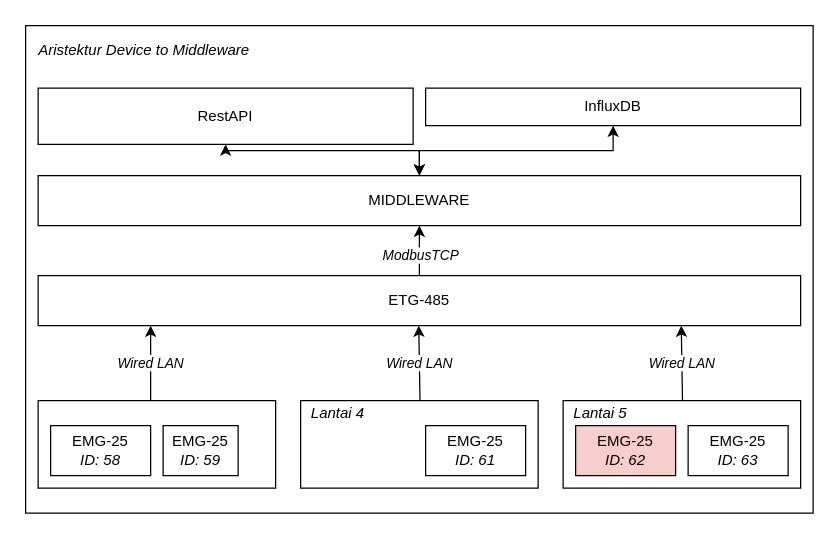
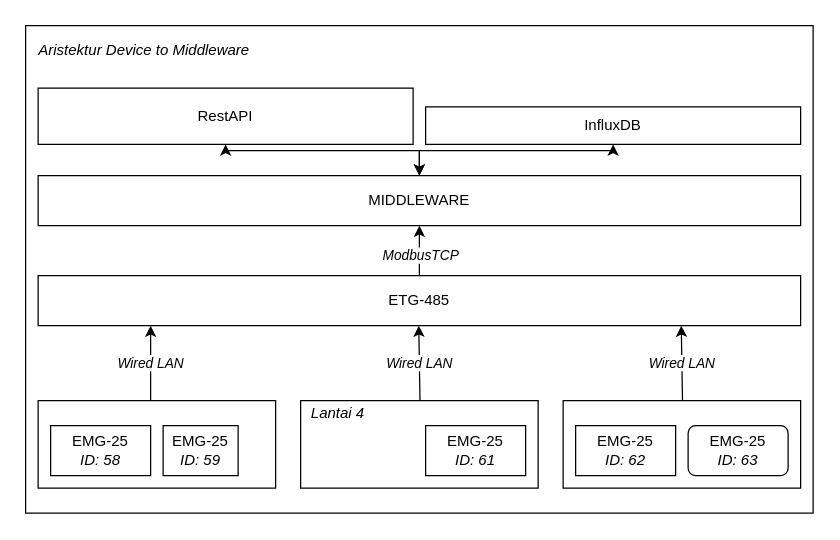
  <mxCell id="0" />
  <mxCell id="1" parent="0" />
  <mxCell id="2" value="" style="rounded=0;whiteSpace=wrap;html=1;fillColor=none;" vertex="1" parent="1"><mxGeometry x="20" y="20" width="630" height="390" as="geometry" /></mxCell>
  <mxCell id="3" value="" style="rounded=0;whiteSpace=wrap;html=1;fillColor=none;" vertex="1" parent="1"><mxGeometry x="450" y="320" width="190" height="70" as="geometry" /></mxCell>
  <mxCell id="4" value="" style="rounded=0;whiteSpace=wrap;html=1;fillColor=none;" vertex="1" parent="1"><mxGeometry x="240" y="320" width="190" height="70" as="geometry" /></mxCell>
  <mxCell id="5" value="" style="rounded=0;whiteSpace=wrap;html=1;fillColor=none;" vertex="1" parent="1"><mxGeometry x="30" y="320" width="190" height="70" as="geometry" /></mxCell>
  <mxCell id="6" value="EMG-25&lt;div&gt;&lt;i&gt;ID: 58&lt;/i&gt;&lt;/div&gt;" style="rounded=0;whiteSpace=wrap;html=1;" vertex="1" parent="1"><mxGeometry x="40" y="340" width="80" height="40" as="geometry" /></mxCell>
  <mxCell id="7" value="EMG-25&lt;br&gt;&lt;i&gt;ID: 59&lt;/i&gt;" style="rounded=0;whiteSpace=wrap;html=1;" vertex="1" parent="1"><mxGeometry x="130" y="340" width="60" height="40" as="geometry" /></mxCell>
  <mxCell id="8" value="EMG-25&lt;div&gt;&lt;i&gt;ID: 61&lt;/i&gt;&lt;/div&gt;" style="rounded=0;whiteSpace=wrap;html=1;" vertex="1" parent="1"><mxGeometry x="340" y="340" width="80" height="40" as="geometry" /></mxCell>
  <mxCell id="9" value="&lt;i&gt;Lantai 4&lt;/i&gt;" style="text;html=1;align=center;verticalAlign=middle;whiteSpace=wrap;rounded=0;" vertex="1" parent="1"><mxGeometry x="240" y="320" width="60" height="20" as="geometry" /></mxCell>
- <mxCell id="10" value="EMG-25&lt;br&gt;&lt;div&gt;&lt;i&gt;ID: 62&lt;/i&gt;&lt;/div&gt;" style="rounded=0;whiteSpace=wrap;html=1;fillColor=#f8cecc;" vertex="1" parent="1"><mxGeometry x="460" y="340" width="80" height="40" as="geometry" /></mxCell>
- <mxCell id="11" value="EMG-25&lt;div&gt;&lt;i&gt;ID: 63&lt;/i&gt;&lt;/div&gt;" style="rounded=0;whiteSpace=wrap;html=1;" vertex="1" parent="1"><mxGeometry x="550" y="340" width="80" height="40" as="geometry" /></mxCell>
- <mxCell id="12" value="&lt;i&gt;Lantai 5&lt;/i&gt;" style="text;html=1;align=center;verticalAlign=middle;whiteSpace=wrap;rounded=0;" vertex="1" parent="1"><mxGeometry x="450" y="320" width="60" height="20" as="geometry" /></mxCell>
+ <mxCell id="10" value="EMG-25&lt;br&gt;&lt;div&gt;&lt;i&gt;ID: 62&lt;/i&gt;&lt;/div&gt;" style="rounded=0;whiteSpace=wrap;html=1;" vertex="1" parent="1"><mxGeometry x="460" y="340" width="80" height="40" as="geometry" /></mxCell>
+ <mxCell id="11" value="EMG-25&lt;div&gt;&lt;i&gt;ID: 63&lt;/i&gt;&lt;/div&gt;" style="whiteSpace=wrap;html=1;rounded=1;" vertex="1" parent="1"><mxGeometry x="550" y="340" width="80" height="40" as="geometry" /></mxCell>
  <mxCell id="13" style="edgeStyle=orthogonalEdgeStyle;rounded=0;orthogonalLoop=1;jettySize=auto;html=1;entryX=0.5;entryY=1;entryDx=0;entryDy=0;dashed=0;" edge="1" parent="1" source="15" target="21"><mxGeometry relative="1" as="geometry" /></mxCell>
  <mxCell id="14" value="ModbusTCP" style="edgeLabel;html=1;align=center;verticalAlign=middle;resizable=0;points=[];fontStyle=2" vertex="1" connectable="0" parent="13"><mxGeometry x="-0.129" relative="1" as="geometry"><mxPoint as="offset" /></mxGeometry></mxCell>
  <mxCell id="15" value="ETG-485" style="rounded=0;whiteSpace=wrap;html=1;" vertex="1" parent="1"><mxGeometry x="30" y="220" width="610" height="40" as="geometry" /></mxCell>
  <mxCell id="16" value="Wired LAN" style="endArrow=classic;html=1;rounded=0;fontStyle=2" edge="1" parent="1"><mxGeometry width="50" height="50" relative="1" as="geometry"><mxPoint x="120" y="320" as="sourcePoint" /><mxPoint x="120" y="260" as="targetPoint" /></mxGeometry></mxCell>
  <mxCell id="17" value="Wired LAN" style="endArrow=classic;html=1;rounded=0;entryX=0.132;entryY=1.002;entryDx=0;entryDy=0;entryPerimeter=0;fontStyle=2" edge="1" parent="1"><mxGeometry width="50" height="50" relative="1" as="geometry"><mxPoint x="335.5" y="320" as="sourcePoint" /><mxPoint x="334.5" y="260" as="targetPoint" /></mxGeometry></mxCell>
  <mxCell id="18" value="Wired LAN" style="endArrow=classic;html=1;rounded=0;entryX=0.132;entryY=1.002;entryDx=0;entryDy=0;entryPerimeter=0;fontStyle=2" edge="1" parent="1"><mxGeometry width="50" height="50" relative="1" as="geometry"><mxPoint x="545.5" y="320" as="sourcePoint" /><mxPoint x="544.5" y="260" as="targetPoint" /></mxGeometry></mxCell>
  <mxCell id="19" style="edgeStyle=orthogonalEdgeStyle;rounded=0;orthogonalLoop=1;jettySize=auto;html=1;entryX=0.5;entryY=1;entryDx=0;entryDy=0;startArrow=classic;startFill=1;" edge="1" parent="1" source="21" target="23"><mxGeometry relative="1" as="geometry" /></mxCell>
  <mxCell id="20" style="edgeStyle=orthogonalEdgeStyle;rounded=0;orthogonalLoop=1;jettySize=auto;html=1;entryX=0.5;entryY=1;entryDx=0;entryDy=0;startArrow=classic;startFill=1;" edge="1" parent="1" source="21" target="22"><mxGeometry relative="1" as="geometry" /></mxCell>
  <mxCell id="21" value="MIDDLEWARE" style="rounded=0;whiteSpace=wrap;html=1;" vertex="1" parent="1"><mxGeometry x="30" y="140" width="610" height="40" as="geometry" /></mxCell>
  <mxCell id="22" value="RestAPI" style="rounded=0;whiteSpace=wrap;html=1;" vertex="1" parent="1"><mxGeometry x="30" y="70" width="300" height="45" as="geometry" /></mxCell>
- <mxCell id="23" value="InfluxDB" style="rounded=0;whiteSpace=wrap;html=1;" vertex="1" parent="1"><mxGeometry x="340" y="70" width="300" height="30" as="geometry" /></mxCell>
+ <mxCell id="23" value="InfluxDB" style="rounded=0;whiteSpace=wrap;html=1;" vertex="1" parent="1"><mxGeometry x="340" y="85" width="300" height="30" as="geometry" /></mxCell>
  <mxCell id="24" value="&lt;i&gt;Aristektur Device to Middleware&lt;/i&gt;" style="text;html=1;align=center;verticalAlign=middle;whiteSpace=wrap;rounded=0;" vertex="1" parent="1"><mxGeometry x="20" y="30" width="190" height="20" as="geometry" /></mxCell>
